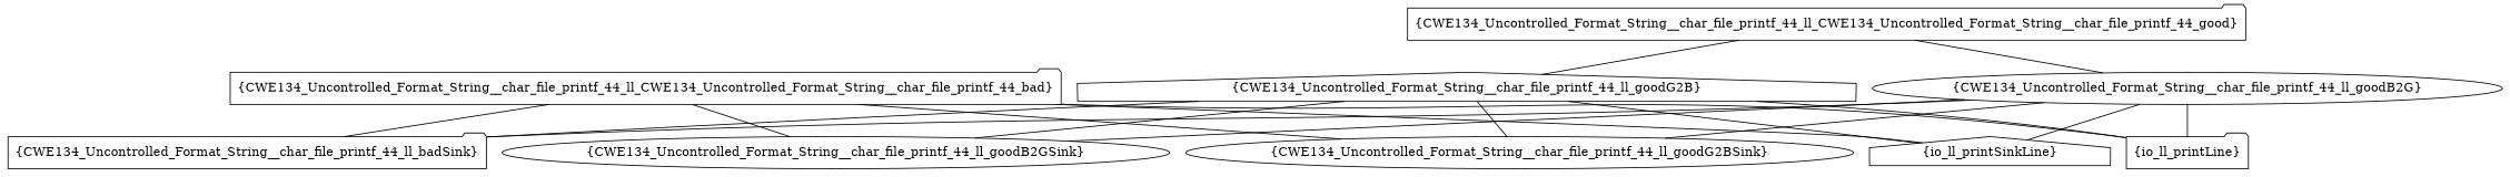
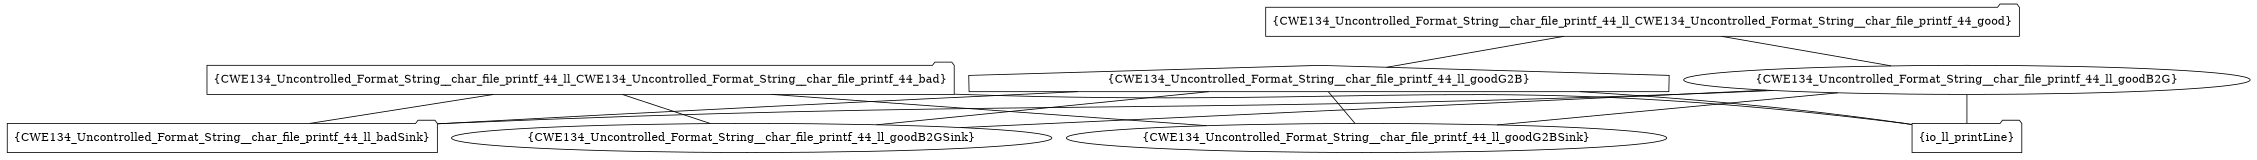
  graph {
    node [shape=folder]
    n1 [label="{CWE134_Uncontrolled_Format_String__char_file_printf_44_ll_CWE134_Uncontrolled_Format_String__char_file_printf_44_bad}"]
    n2 [label="{io_ll_printLine}"]
    n3 [label="{CWE134_Uncontrolled_Format_String__char_file_printf_44_ll_badSink}"]
    n4 [label="{CWE134_Uncontrolled_Format_String__char_file_printf_44_ll_goodB2GSink}" shape=ellipse]
    n5 [label="{CWE134_Uncontrolled_Format_String__char_file_printf_44_ll_goodG2BSink}" shape=ellipse]
-   n6 [label="{io_ll_printSinkLine}" shape=house]
    n7 [label="{CWE134_Uncontrolled_Format_String__char_file_printf_44_ll_goodB2G}" shape=ellipse]
    n8 [label="{CWE134_Uncontrolled_Format_String__char_file_printf_44_ll_CWE134_Uncontrolled_Format_String__char_file_printf_44_good}"]
    n9 [label="{CWE134_Uncontrolled_Format_String__char_file_printf_44_ll_goodG2B}" shape=house]
    n1 -- n2
    n1 -- n3
    n1 -- n4
    n1 -- n5
-   n1 -- n6
    n7 -- n2
    n7 -- n3
    n7 -- n4
    n7 -- n5
-   n7 -- n6
    n8 -- n7
    n8 -- n9
    n9 -- n2
    n9 -- n3
    n9 -- n4
    n9 -- n5
-   n9 -- n6
  }
